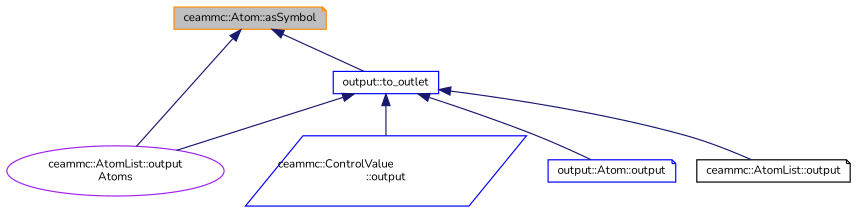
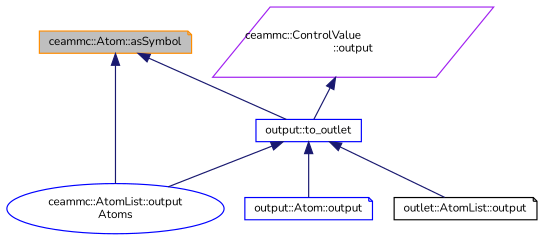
  digraph {
    fontname=Nunito
    rankdir=TB
    node [color=blue fillcolor=white fontname=Nunito fontsize=10 shape=note style=filled]
    edge [color=midnightblue dir=back fontname=Nunito fontsize=10 labelfontname=Helvetica labelfontsize=10 style=solid]
    n1 [color=darkorange fillcolor=grey75 fontcolor=black height=0.2 label="ceammc::Atom::asSymbol" width=0.4]
    n2 [height=0.2 label="output::to_outlet" shape=box width=0.4]
-   n3 [color=purple height=0.2 label="ceammc::AtomList::output\lAtoms" shape=ellipse width=0.4]
-   n4 [height=0.2 label="ceammc::ControlValue\l::output" shape=parallelogram width=0.4]
+   n3 [height=0.2 label="ceammc::AtomList::output\lAtoms" shape=ellipse width=0.4]
+   n4 [color=purple height=0.2 label="ceammc::ControlValue\l::output" shape=parallelogram width=0.4]
    n5 [height=0.2 label="output::Atom::output" width=0.4]
-   n6 [color=black height=0.2 label="ceammc::AtomList::output" width=0.4]
+   n6 [color=black height=0.2 label="outlet::AtomList::output" width=0.4]
    n1 -> n2
    n1 -> n3
    n2 -> n3
-   n2 -> n4
+   n4 -> n2
    n2 -> n5
    n2 -> n6
  }
